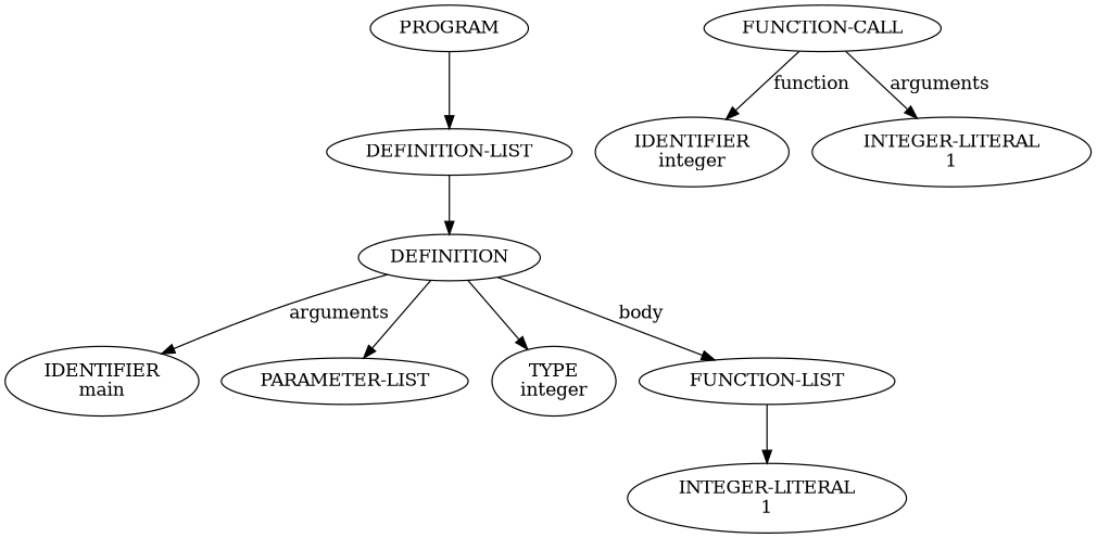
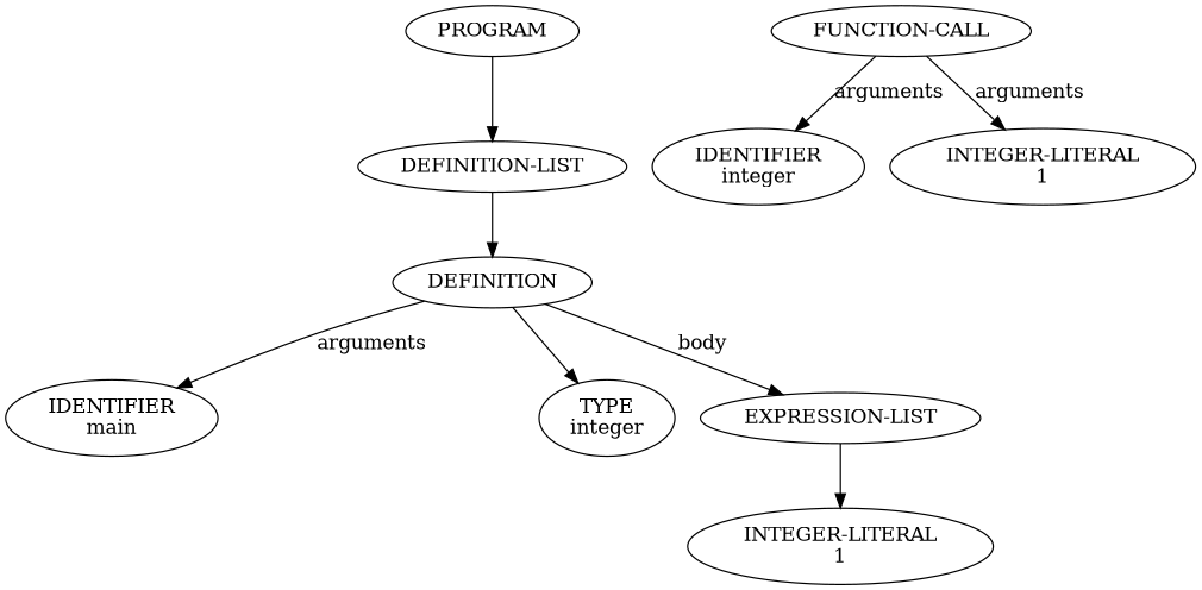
  digraph {
    fontname="DejaVu Serif"
    node [fontname="DejaVu Serif"]
    edge [fontname="DejaVu Serif"]
    n1 [label=PROGRAM]
    n2 [label="DEFINITION-LIST"]
    n3 [label=DEFINITION]
    n4 [label="IDENTIFIER\nmain"]
-   n5 [label="PARAMETER-LIST"]
    n6 [label="TYPE\ninteger"]
-   n7 [label="FUNCTION-LIST"]
+   n7 [label="EXPRESSION-LIST"]
    n8 [label="INTEGER-LITERAL\n1"]
    n9 [label="FUNCTION-CALL"]
    n10 [label="IDENTIFIER\ninteger"]
    n11 [label="INTEGER-LITERAL\n1"]
    n1 -> n2
    n2 -> n3
    n3 -> n4 [label=arguments]
-   n3 -> n5
    n3 -> n6
    n3 -> n7 [label=body]
    n7 -> n8
-   n9 -> n10 [label=function]
+   n9 -> n10 [label=arguments]
    n9 -> n11 [label=arguments]
  }
